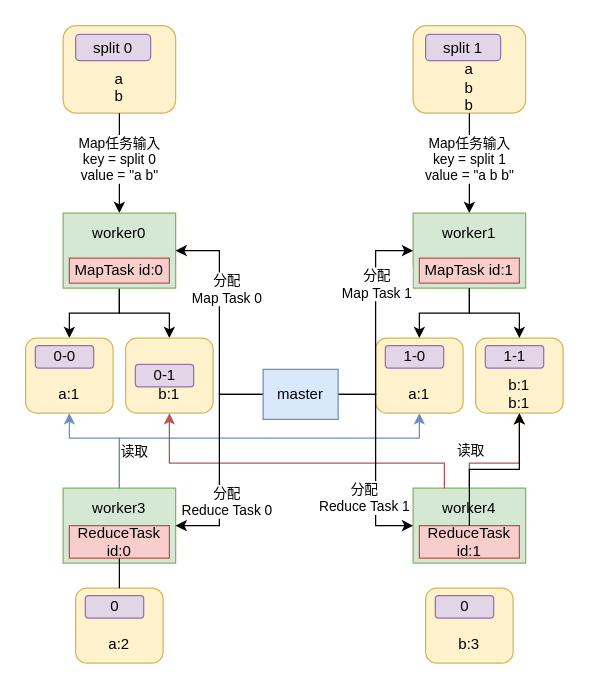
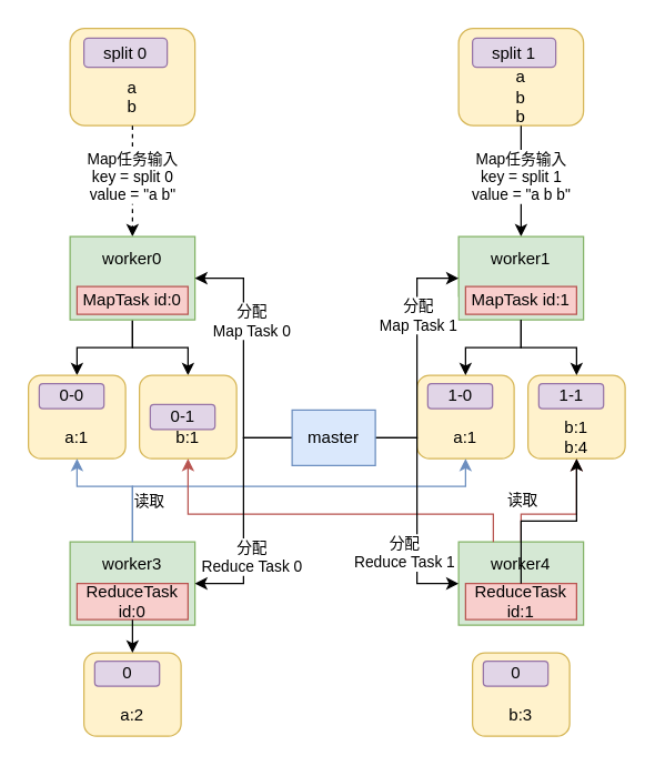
  <mxCell id="0" />
  <mxCell id="1" parent="0" />
  <mxCell id="2" value="" style="group" vertex="1" connectable="0" parent="1"><mxGeometry x="50" y="20" width="90" height="70" as="geometry" /></mxCell>
  <mxCell id="3" value="&lt;br&gt;&lt;br&gt;a&lt;br&gt;b" style="rounded=1;whiteSpace=wrap;html=1;fillColor=#fff2cc;strokeColor=#d6b656;" vertex="1" parent="2"><mxGeometry width="90" height="70" as="geometry" /></mxCell>
  <mxCell id="4" value="split 0" style="rounded=1;whiteSpace=wrap;html=1;fillColor=#e1d5e7;strokeColor=#9673a6;" vertex="1" parent="2"><mxGeometry x="10" y="7" width="60" height="21" as="geometry" /></mxCell>
  <mxCell id="5" value="" style="group" vertex="1" connectable="0" parent="1"><mxGeometry x="330" y="20" width="90" height="70" as="geometry" /></mxCell>
  <mxCell id="6" value="&lt;br&gt;&lt;br&gt;a&lt;br&gt;b&lt;br&gt;b" style="rounded=1;whiteSpace=wrap;html=1;fillColor=#fff2cc;strokeColor=#d6b656;" vertex="1" parent="5"><mxGeometry width="90" height="70" as="geometry" /></mxCell>
  <mxCell id="7" value="split 1" style="rounded=1;whiteSpace=wrap;html=1;fillColor=#e1d5e7;strokeColor=#9673a6;" vertex="1" parent="5"><mxGeometry x="10" y="7" width="60" height="21" as="geometry" /></mxCell>
  <mxCell id="8" style="edgeStyle=orthogonalEdgeStyle;rounded=0;orthogonalLoop=1;jettySize=auto;html=1;entryX=0.5;entryY=0;entryDx=0;entryDy=0;" edge="1" parent="1" source="27" target="15"><mxGeometry relative="1" as="geometry" /></mxCell>
  <mxCell id="9" style="edgeStyle=orthogonalEdgeStyle;rounded=0;orthogonalLoop=1;jettySize=auto;html=1;entryX=0.5;entryY=0;entryDx=0;entryDy=0;" edge="1" parent="1" source="27" target="18"><mxGeometry relative="1" as="geometry" /></mxCell>
- <mxCell id="10" value="" style="endArrow=classic;html=1;rounded=0;exitX=0.5;exitY=1;exitDx=0;exitDy=0;entryX=0.5;entryY=0;entryDx=0;entryDy=0;" edge="1" parent="1" source="3" target="27"><mxGeometry width="50" height="50" relative="1" as="geometry"><mxPoint x="280" y="230" as="sourcePoint" /><mxPoint x="330" y="180" as="targetPoint" /></mxGeometry></mxCell>
+ <mxCell id="10" value="" style="endArrow=classic;html=1;rounded=0;exitX=0.5;exitY=1;exitDx=0;exitDy=0;entryX=0.5;entryY=0;entryDx=0;entryDy=0;dashed=1;" edge="1" parent="1" source="3" target="27"><mxGeometry width="50" height="50" relative="1" as="geometry"><mxPoint x="280" y="230" as="sourcePoint" /><mxPoint x="330" y="180" as="targetPoint" /></mxGeometry></mxCell>
  <mxCell id="11" value="Map任务输入&lt;br&gt;key = split 0&lt;br&gt;value = &quot;a b&quot;" style="edgeLabel;html=1;align=center;verticalAlign=middle;resizable=0;points=[];" vertex="1" connectable="0" parent="10"><mxGeometry x="-0.099" y="-1" relative="1" as="geometry"><mxPoint as="offset" /></mxGeometry></mxCell>
  <mxCell id="12" value="" style="endArrow=classic;html=1;rounded=0;exitX=0.5;exitY=1;exitDx=0;exitDy=0;entryX=0.5;entryY=0;entryDx=0;entryDy=0;" edge="1" parent="1" source="6" target="30"><mxGeometry width="50" height="50" relative="1" as="geometry"><mxPoint x="225" y="90" as="sourcePoint" /><mxPoint x="375" y="170" as="targetPoint" /></mxGeometry></mxCell>
  <mxCell id="13" value="Map任务输入&lt;br style=&quot;border-color: var(--border-color);&quot;&gt;key = split 1&lt;br style=&quot;border-color: var(--border-color);&quot;&gt;value = &quot;a b b&quot;" style="edgeLabel;html=1;align=center;verticalAlign=middle;resizable=0;points=[];" vertex="1" connectable="0" parent="12"><mxGeometry x="-0.099" y="-1" relative="1" as="geometry"><mxPoint as="offset" /></mxGeometry></mxCell>
  <mxCell id="14" value="" style="group" vertex="1" connectable="0" parent="1"><mxGeometry x="20" y="270" width="70" height="60" as="geometry" /></mxCell>
  <mxCell id="15" value="&lt;br&gt;&lt;br&gt;a:1" style="rounded=1;whiteSpace=wrap;html=1;fillColor=#fff2cc;strokeColor=#d6b656;" vertex="1" parent="14"><mxGeometry width="70" height="60.0" as="geometry" /></mxCell>
  <mxCell id="16" value="0-0" style="rounded=1;whiteSpace=wrap;html=1;fillColor=#e1d5e7;strokeColor=#9673a6;" vertex="1" parent="14"><mxGeometry x="7.778" y="6" width="46.667" height="18" as="geometry" /></mxCell>
  <mxCell id="17" value="" style="group" vertex="1" connectable="0" parent="1"><mxGeometry x="100" y="270" width="70" height="60" as="geometry" /></mxCell>
  <mxCell id="18" value="&lt;br&gt;&lt;br&gt;b:1" style="rounded=1;whiteSpace=wrap;html=1;fillColor=#fff2cc;strokeColor=#d6b656;" vertex="1" parent="17"><mxGeometry width="70" height="60.0" as="geometry" /></mxCell>
  <mxCell id="19" value="0-1" style="rounded=1;whiteSpace=wrap;html=1;fillColor=#e1d5e7;strokeColor=#9673a6;" vertex="1" parent="17"><mxGeometry x="7.778" y="21" width="46.667" height="18" as="geometry" /></mxCell>
  <mxCell id="20" value="" style="group" vertex="1" connectable="0" parent="1"><mxGeometry x="300" y="270" width="70" height="60" as="geometry" /></mxCell>
  <mxCell id="21" value="&lt;br&gt;&lt;br&gt;a:1" style="rounded=1;whiteSpace=wrap;html=1;fillColor=#fff2cc;strokeColor=#d6b656;" vertex="1" parent="20"><mxGeometry width="70" height="60.0" as="geometry" /></mxCell>
  <mxCell id="22" value="1-0" style="rounded=1;whiteSpace=wrap;html=1;fillColor=#e1d5e7;strokeColor=#9673a6;" vertex="1" parent="20"><mxGeometry x="7.778" y="6" width="46.667" height="18" as="geometry" /></mxCell>
  <mxCell id="23" value="" style="group" vertex="1" connectable="0" parent="1"><mxGeometry x="380" y="270" width="70" height="60" as="geometry" /></mxCell>
- <mxCell id="24" value="&lt;br&gt;&lt;br&gt;b:1&lt;br&gt;b:1" style="rounded=1;whiteSpace=wrap;html=1;fillColor=#fff2cc;strokeColor=#d6b656;" vertex="1" parent="23"><mxGeometry width="70" height="60.0" as="geometry" /></mxCell>
+ <mxCell id="24" value="&lt;br&gt;&lt;br&gt;b:1&lt;br&gt;b:4" style="rounded=1;whiteSpace=wrap;html=1;fillColor=#fff2cc;strokeColor=#d6b656;" vertex="1" parent="23"><mxGeometry width="70" height="60.0" as="geometry" /></mxCell>
  <mxCell id="25" value="1-1" style="rounded=1;whiteSpace=wrap;html=1;fillColor=#e1d5e7;strokeColor=#9673a6;" vertex="1" parent="23"><mxGeometry x="7.778" y="6" width="46.667" height="18" as="geometry" /></mxCell>
  <mxCell id="26" value="" style="group" vertex="1" connectable="0" parent="1"><mxGeometry x="50" y="170" width="90" height="60" as="geometry" /></mxCell>
  <mxCell id="27" value="worker0&lt;br&gt;&amp;nbsp;&lt;br&gt;&amp;nbsp;" style="rounded=0;whiteSpace=wrap;html=1;fillColor=#d5e8d4;strokeColor=#82b366;" vertex="1" parent="26"><mxGeometry width="90" height="60" as="geometry" /></mxCell>
  <mxCell id="28" value="MapTask id:0" style="rounded=0;whiteSpace=wrap;html=1;fillColor=#f8cecc;strokeColor=#b85450;" vertex="1" parent="26"><mxGeometry x="5" y="36" width="80" height="20" as="geometry" /></mxCell>
  <mxCell id="29" value="" style="group" vertex="1" connectable="0" parent="1"><mxGeometry x="330" y="170" width="90" height="60" as="geometry" /></mxCell>
  <mxCell id="30" value="worker1&lt;br&gt;&amp;nbsp;&lt;br&gt;&amp;nbsp;" style="rounded=0;whiteSpace=wrap;html=1;fillColor=#d5e8d4;strokeColor=#82b366;" vertex="1" parent="29"><mxGeometry width="90" height="60" as="geometry" /></mxCell>
  <mxCell id="31" value="MapTask id:1" style="rounded=0;whiteSpace=wrap;html=1;fillColor=#f8cecc;strokeColor=#b85450;" vertex="1" parent="29"><mxGeometry x="5" y="36" width="80" height="20" as="geometry" /></mxCell>
  <mxCell id="32" style="edgeStyle=orthogonalEdgeStyle;rounded=0;orthogonalLoop=1;jettySize=auto;html=1;entryX=0.5;entryY=0;entryDx=0;entryDy=0;" edge="1" parent="1" source="30" target="21"><mxGeometry relative="1" as="geometry" /></mxCell>
  <mxCell id="33" style="edgeStyle=orthogonalEdgeStyle;rounded=0;orthogonalLoop=1;jettySize=auto;html=1;entryX=0.5;entryY=0;entryDx=0;entryDy=0;" edge="1" parent="1" source="30" target="24"><mxGeometry relative="1" as="geometry" /></mxCell>
  <mxCell id="34" value="" style="group" vertex="1" connectable="0" parent="1"><mxGeometry x="330" y="390" width="90" height="60" as="geometry" /></mxCell>
  <mxCell id="35" value="worker4&lt;br&gt;&amp;nbsp;&lt;br&gt;&amp;nbsp;" style="rounded=0;whiteSpace=wrap;html=1;fillColor=#d5e8d4;strokeColor=#82b366;" vertex="1" parent="34"><mxGeometry width="90" height="60" as="geometry" /></mxCell>
  <mxCell id="36" value="ReduceTask id:1" style="rounded=0;whiteSpace=wrap;html=1;fillColor=#f8cecc;strokeColor=#b85450;" vertex="1" parent="34"><mxGeometry x="5" y="30" width="80" height="26" as="geometry" /></mxCell>
  <mxCell id="37" value="" style="group" vertex="1" connectable="0" parent="1"><mxGeometry x="50" y="390" width="90" height="60" as="geometry" /></mxCell>
  <mxCell id="38" value="worker3&lt;br&gt;&amp;nbsp;&lt;br&gt;&amp;nbsp;" style="rounded=0;whiteSpace=wrap;html=1;fillColor=#d5e8d4;strokeColor=#82b366;" vertex="1" parent="37"><mxGeometry width="90" height="60" as="geometry" /></mxCell>
  <mxCell id="39" value="ReduceTask id:0" style="rounded=0;whiteSpace=wrap;html=1;fillColor=#f8cecc;strokeColor=#b85450;" vertex="1" parent="37"><mxGeometry x="5" y="30" width="80" height="26" as="geometry" /></mxCell>
  <mxCell id="40" style="edgeStyle=orthogonalEdgeStyle;rounded=0;orthogonalLoop=1;jettySize=auto;html=1;entryX=0.5;entryY=1;entryDx=0;entryDy=0;fillColor=#dae8fc;strokeColor=#6c8ebf;" edge="1" parent="1" source="38" target="15"><mxGeometry relative="1" as="geometry"><Array as="points"><mxPoint x="95" y="350" /><mxPoint x="55" y="350" /></Array></mxGeometry></mxCell>
  <mxCell id="41" value="读取" style="edgeLabel;html=1;align=center;verticalAlign=middle;resizable=0;points=[];" vertex="1" connectable="0" parent="40"><mxGeometry x="0.009" y="-2" relative="1" as="geometry"><mxPoint x="21" y="12" as="offset" /></mxGeometry></mxCell>
  <mxCell id="42" style="edgeStyle=orthogonalEdgeStyle;rounded=0;orthogonalLoop=1;jettySize=auto;html=1;entryX=0.5;entryY=1;entryDx=0;entryDy=0;fillColor=#dae8fc;strokeColor=#6c8ebf;" edge="1" parent="1" source="38" target="21"><mxGeometry relative="1" as="geometry"><Array as="points"><mxPoint x="95" y="350" /><mxPoint x="335" y="350" /></Array></mxGeometry></mxCell>
  <mxCell id="43" style="edgeStyle=orthogonalEdgeStyle;rounded=0;orthogonalLoop=1;jettySize=auto;html=1;entryX=0.5;entryY=1;entryDx=0;entryDy=0;fillColor=#f8cecc;strokeColor=#b85450;" edge="1" parent="1" source="35" target="18"><mxGeometry relative="1" as="geometry"><Array as="points"><mxPoint x="355" y="370" /><mxPoint x="135" y="370" /></Array></mxGeometry></mxCell>
  <mxCell id="44" style="edgeStyle=orthogonalEdgeStyle;rounded=0;orthogonalLoop=1;jettySize=auto;html=1;entryX=0.5;entryY=1;entryDx=0;entryDy=0;fillColor=#f8cecc;strokeColor=#b85450;" edge="1" parent="1" source="35" target="24"><mxGeometry relative="1" as="geometry"><Array as="points"><mxPoint x="375" y="370" /><mxPoint x="415" y="370" /></Array></mxGeometry></mxCell>
  <mxCell id="45" value="读取" style="edgeLabel;html=1;align=center;verticalAlign=middle;resizable=0;points=[];" vertex="1" connectable="0" parent="44"><mxGeometry x="-0.769" y="1" relative="1" as="geometry"><mxPoint x="1" y="-19" as="offset" /></mxGeometry></mxCell>
  <mxCell id="46" value="" style="group" vertex="1" connectable="0" parent="1"><mxGeometry x="60" y="470" width="70" height="60" as="geometry" /></mxCell>
  <mxCell id="47" value="&lt;br&gt;&lt;br&gt;a:2" style="rounded=1;whiteSpace=wrap;html=1;fillColor=#fff2cc;strokeColor=#d6b656;" vertex="1" parent="46"><mxGeometry width="70" height="60.0" as="geometry" /></mxCell>
  <mxCell id="48" value="0" style="rounded=1;whiteSpace=wrap;html=1;fillColor=#e1d5e7;strokeColor=#9673a6;" vertex="1" parent="46"><mxGeometry x="7.778" y="6" width="46.667" height="18" as="geometry" /></mxCell>
  <mxCell id="49" value="" style="group" vertex="1" connectable="0" parent="1"><mxGeometry x="340" y="470" width="70" height="60" as="geometry" /></mxCell>
  <mxCell id="50" value="&lt;br&gt;&lt;br&gt;b:3" style="rounded=1;whiteSpace=wrap;html=1;fillColor=#fff2cc;strokeColor=#d6b656;" vertex="1" parent="49"><mxGeometry width="70" height="60.0" as="geometry" /></mxCell>
  <mxCell id="51" value="0" style="rounded=1;whiteSpace=wrap;html=1;fillColor=#e1d5e7;strokeColor=#9673a6;" vertex="1" parent="49"><mxGeometry x="7.778" y="6" width="46.667" height="18" as="geometry" /></mxCell>
- <mxCell id="52" style="edgeStyle=orthogonalEdgeStyle;rounded=0;orthogonalLoop=1;jettySize=auto;html=1;entryX=0.5;entryY=0;entryDx=0;entryDy=0;endArrow=none;" edge="1" parent="1" source="39" target="47"><mxGeometry relative="1" as="geometry" /></mxCell>
+ <mxCell id="52" style="edgeStyle=orthogonalEdgeStyle;rounded=0;orthogonalLoop=1;jettySize=auto;html=1;entryX=0.5;entryY=0;entryDx=0;entryDy=0;" edge="1" parent="1" source="39" target="47"><mxGeometry relative="1" as="geometry" /></mxCell>
  <mxCell id="53" style="edgeStyle=orthogonalEdgeStyle;rounded=0;orthogonalLoop=1;jettySize=auto;html=1;" edge="1" parent="1" source="36" target="24"><mxGeometry relative="1" as="geometry" /></mxCell>
  <mxCell id="54" style="edgeStyle=orthogonalEdgeStyle;rounded=0;orthogonalLoop=1;jettySize=auto;html=1;entryX=0;entryY=0.5;entryDx=0;entryDy=0;" edge="1" parent="1" source="62" target="30"><mxGeometry relative="1" as="geometry" /></mxCell>
  <mxCell id="55" value="分配&lt;br&gt;Map Task 1" style="edgeLabel;html=1;align=center;verticalAlign=middle;resizable=0;points=[];" vertex="1" connectable="0" parent="54"><mxGeometry x="-0.016" y="1" relative="1" as="geometry"><mxPoint x="1" y="-33" as="offset" /></mxGeometry></mxCell>
  <mxCell id="56" style="edgeStyle=orthogonalEdgeStyle;rounded=0;orthogonalLoop=1;jettySize=auto;html=1;entryX=1;entryY=0.5;entryDx=0;entryDy=0;" edge="1" parent="1" source="62" target="27"><mxGeometry relative="1" as="geometry" /></mxCell>
  <mxCell id="57" value="分配&lt;br&gt;Map Task 0" style="edgeLabel;html=1;align=center;verticalAlign=middle;resizable=0;points=[];" vertex="1" connectable="0" parent="56"><mxGeometry x="0.013" relative="1" as="geometry"><mxPoint x="5" y="-26" as="offset" /></mxGeometry></mxCell>
  <mxCell id="58" style="edgeStyle=orthogonalEdgeStyle;rounded=0;orthogonalLoop=1;jettySize=auto;html=1;entryX=1;entryY=0.5;entryDx=0;entryDy=0;" edge="1" parent="1" source="62" target="38"><mxGeometry relative="1" as="geometry" /></mxCell>
  <mxCell id="59" value="分配&lt;br style=&quot;border-color: var(--border-color);&quot;&gt;Reduce Task 0" style="edgeLabel;html=1;align=center;verticalAlign=middle;resizable=0;points=[];" vertex="1" connectable="0" parent="58"><mxGeometry x="0.193" y="1" relative="1" as="geometry"><mxPoint x="4" y="16" as="offset" /></mxGeometry></mxCell>
  <mxCell id="60" style="edgeStyle=orthogonalEdgeStyle;rounded=0;orthogonalLoop=1;jettySize=auto;html=1;entryX=0;entryY=0.5;entryDx=0;entryDy=0;" edge="1" parent="1" source="62" target="35"><mxGeometry relative="1" as="geometry" /></mxCell>
  <mxCell id="61" value="分配&lt;br style=&quot;border-color: var(--border-color);&quot;&gt;Reduce Task 1" style="edgeLabel;html=1;align=center;verticalAlign=middle;resizable=0;points=[];" vertex="1" connectable="0" parent="60"><mxGeometry x="0.356" y="2" relative="1" as="geometry"><mxPoint x="-12" as="offset" /></mxGeometry></mxCell>
  <mxCell id="62" value="master" style="rounded=0;whiteSpace=wrap;html=1;fillColor=#dae8fc;strokeColor=#6c8ebf;" vertex="1" parent="1"><mxGeometry x="210" y="295" width="60" height="40" as="geometry" /></mxCell>
